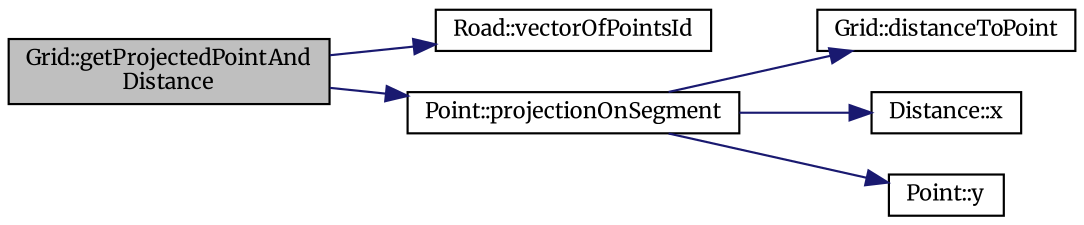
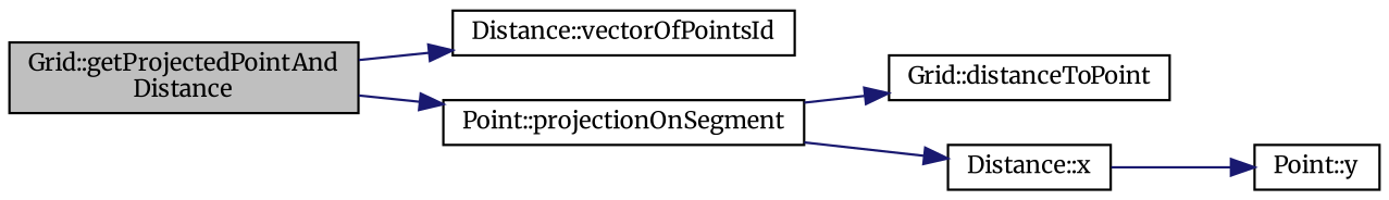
  digraph {
    fontname=Merriweather
    rankdir=LR
    node [color=black fontname=Merriweather fontsize=10 shape=record]
    edge [color=midnightblue fontname=Merriweather fontsize=10 labelfontname=Helvetica labelfontsize=10 style=solid]
    n1 [fillcolor=grey75 fontcolor=black height=0.2 label="Grid::getProjectedPointAnd\lDistance" style=filled width=0.4]
-   n2 [height=0.2 label="Road::vectorOfPointsId" width=0.4]
+   n2 [height=0.2 label="Distance::vectorOfPointsId" width=0.4]
    n3 [height=0.2 label="Point::projectionOnSegment" width=0.4]
    n4 [height=0.2 label="Grid::distanceToPoint" width=0.4]
    n5 [height=0.2 label="Distance::x" width=0.4]
    n6 [height=0.2 label="Point::y" width=0.4]
    n1 -> n2
    n1 -> n3
    n3 -> n4
    n3 -> n5
-   n3 -> n6
+   n5 -> n6
  }
